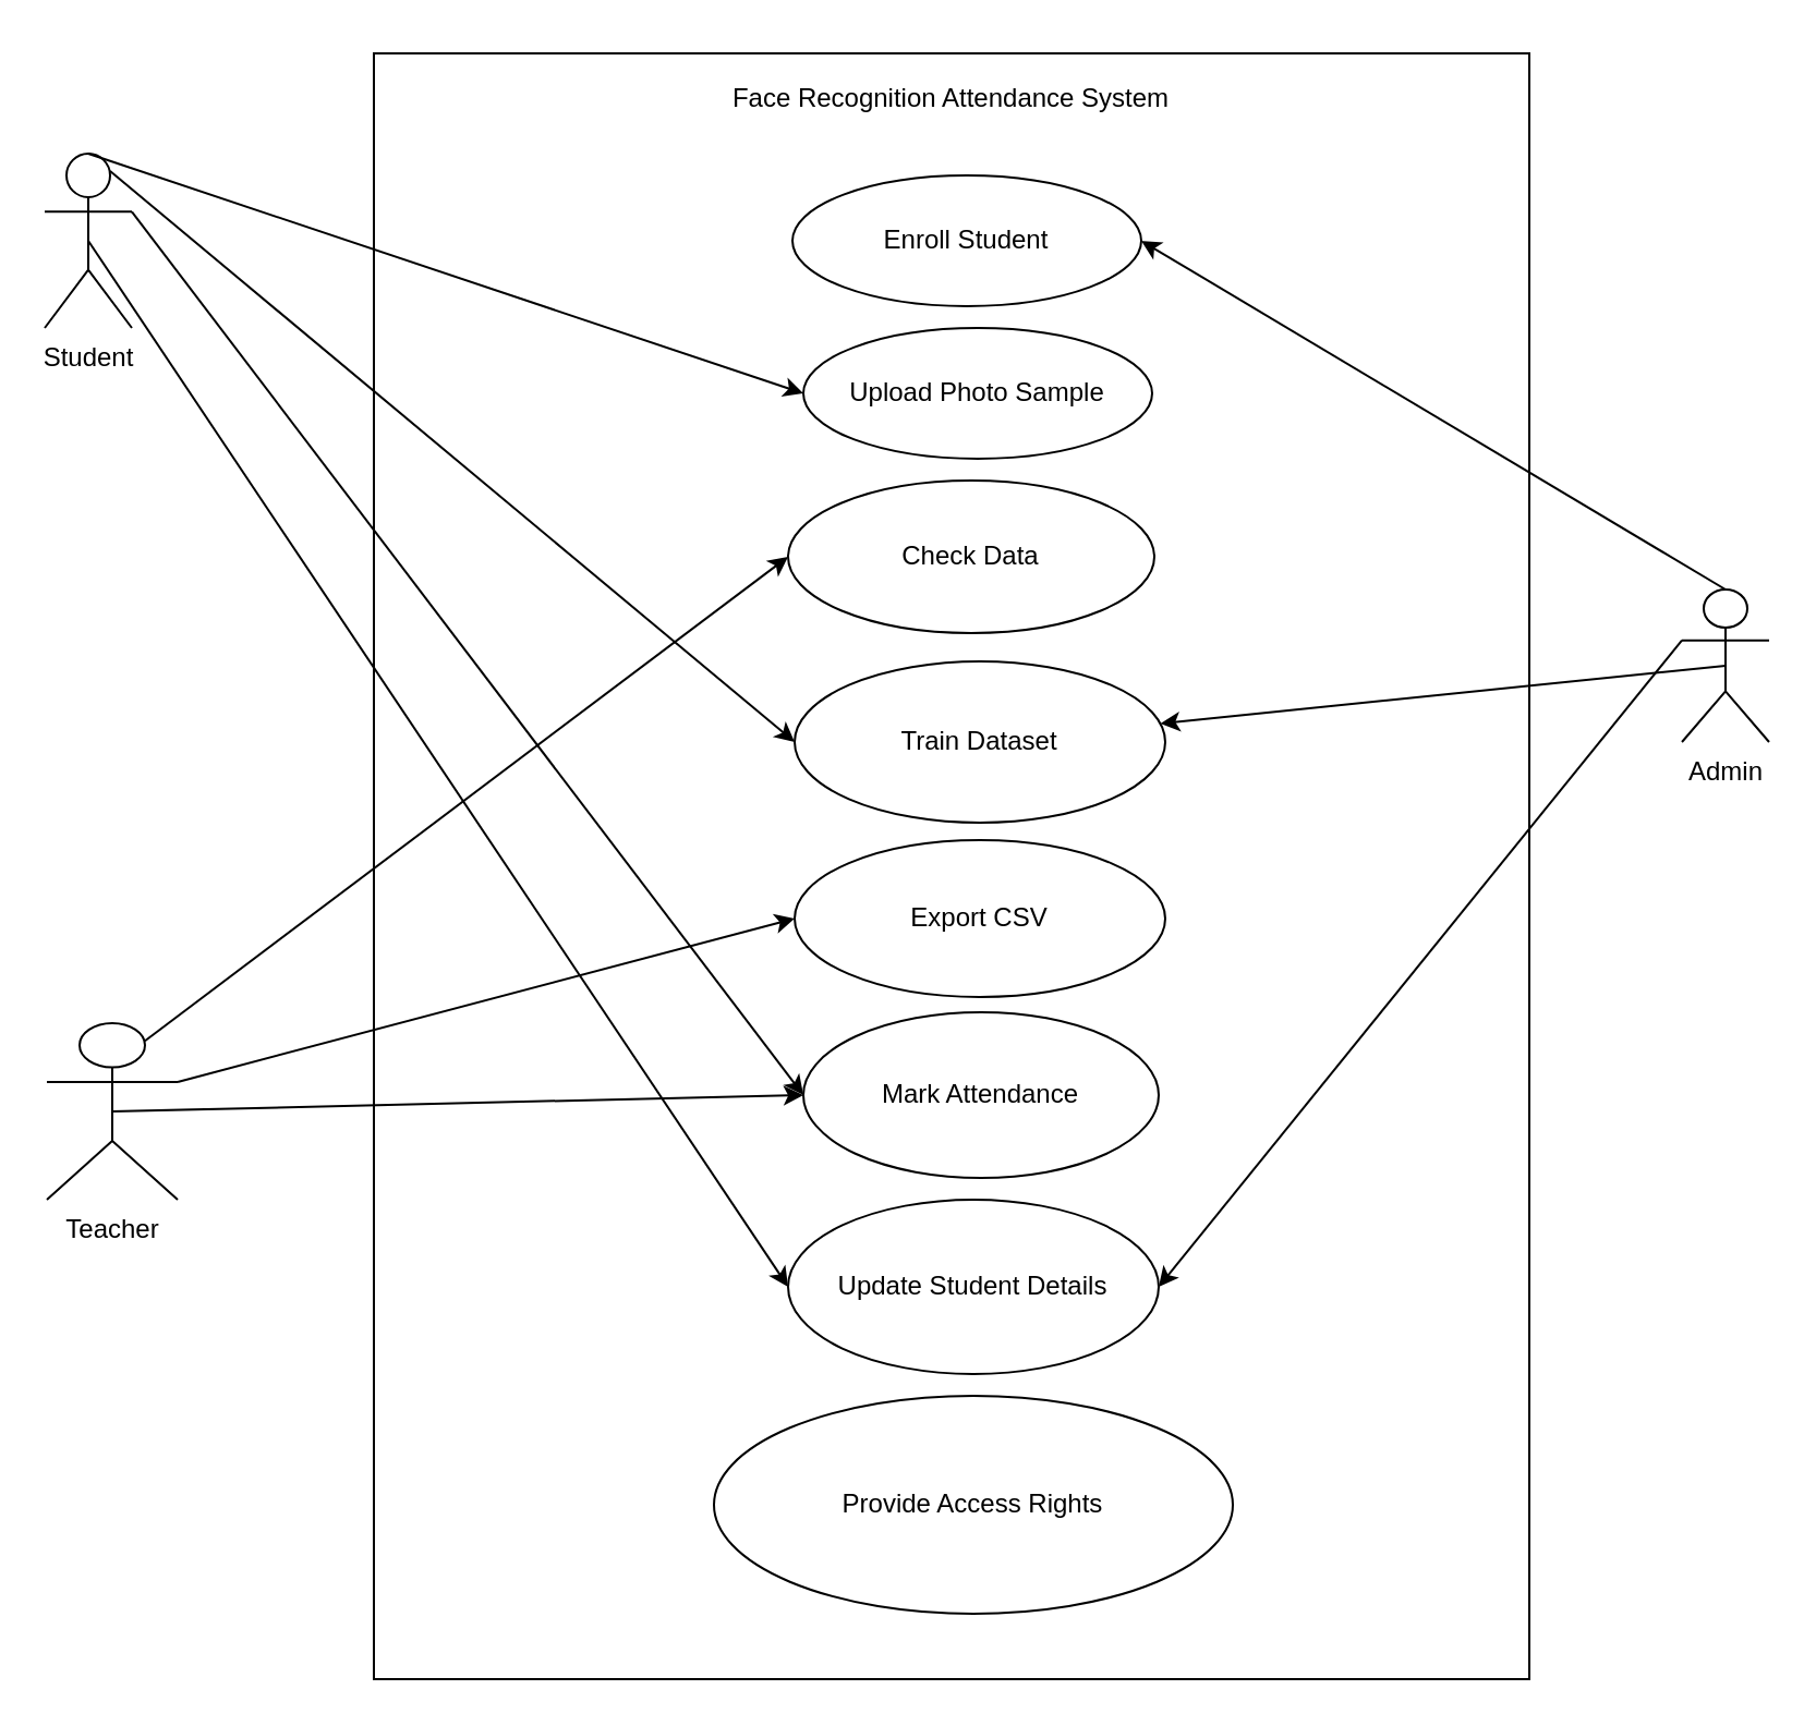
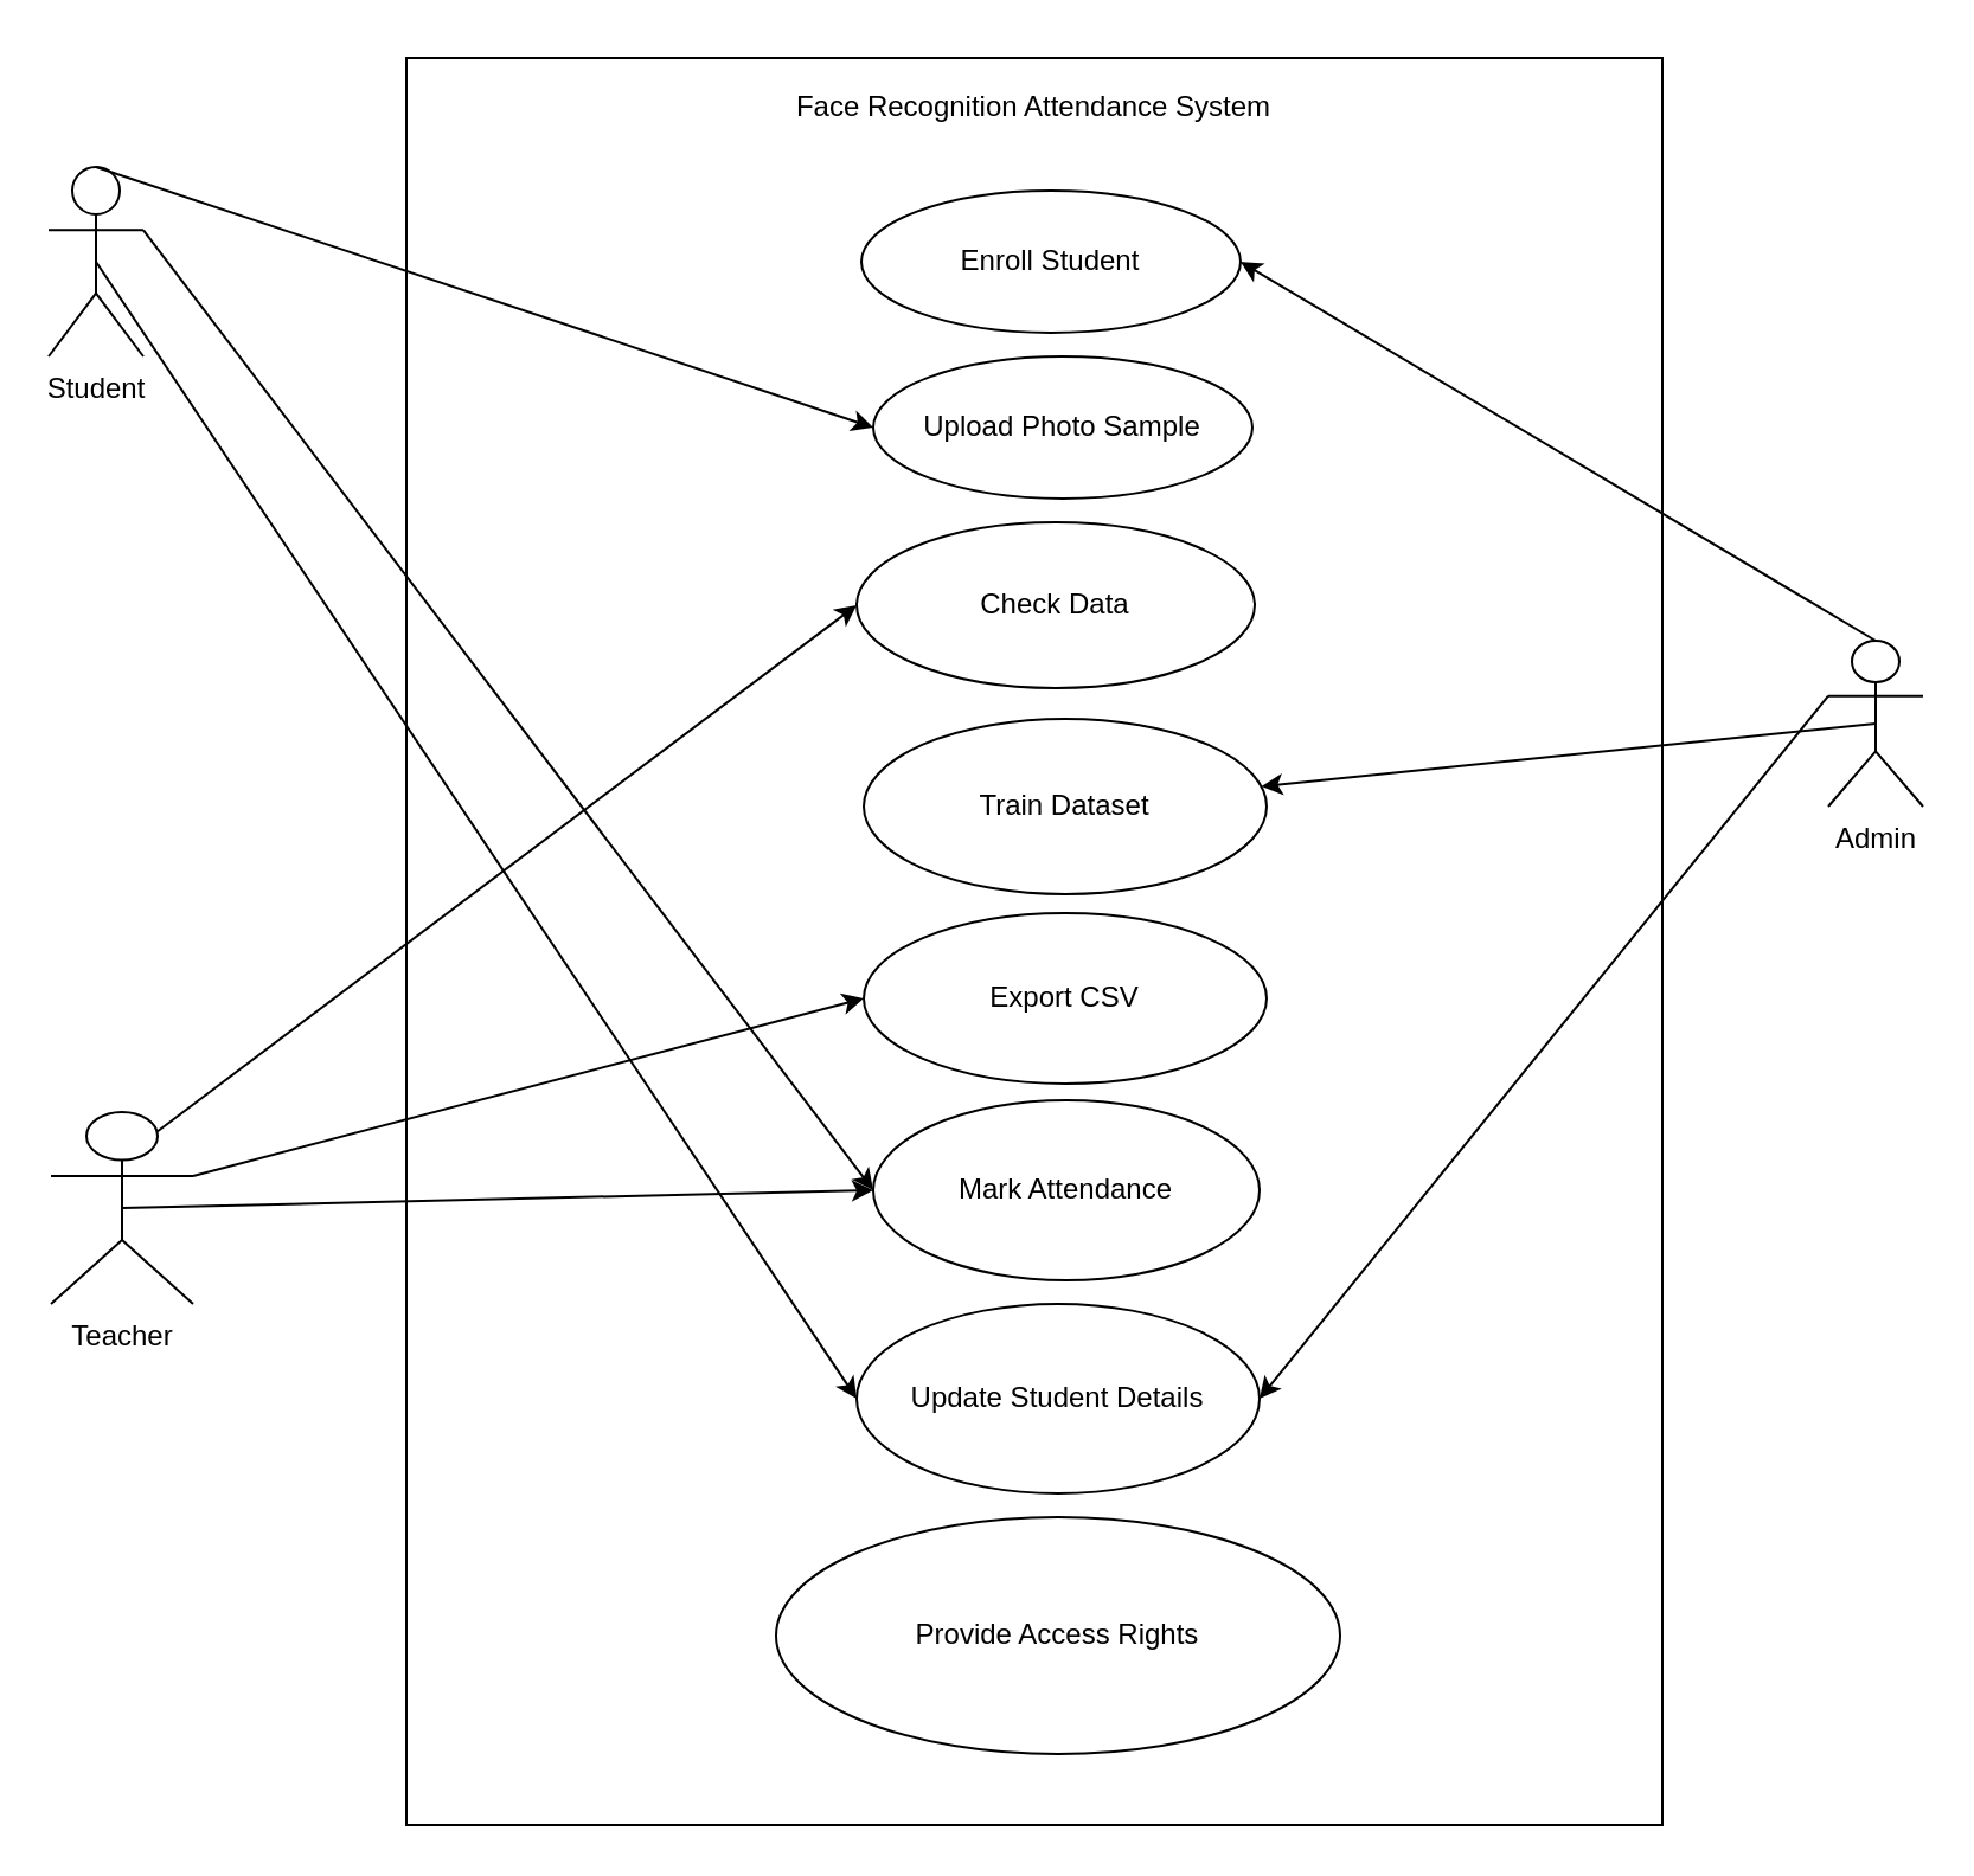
  <mxCell id="0" />
  <mxCell id="1" parent="0" />
  <mxCell id="2" value="" style="rounded=0;whiteSpace=wrap;html=1;" parent="1" vertex="1"><mxGeometry x="171" y="24" width="530" height="746" as="geometry" /></mxCell>
  <mxCell id="3" value="Student" style="shape=umlActor;verticalLabelPosition=bottom;verticalAlign=top;html=1;outlineConnect=0;" parent="1" vertex="1"><mxGeometry x="20" y="70" width="40" height="80" as="geometry" /></mxCell>
  <mxCell id="4" value="Teacher" style="shape=umlActor;verticalLabelPosition=bottom;verticalAlign=top;html=1;outlineConnect=0;" parent="1" vertex="1"><mxGeometry x="21" y="469" width="60" height="81" as="geometry" /></mxCell>
  <mxCell id="5" value="Enroll Student" style="ellipse;whiteSpace=wrap;html=1;" parent="1" vertex="1"><mxGeometry x="363" y="80" width="160" height="60" as="geometry" /></mxCell>
  <mxCell id="6" value="Upload Photo Sample" style="ellipse;whiteSpace=wrap;html=1;" parent="1" vertex="1"><mxGeometry x="368" y="150" width="160" height="60" as="geometry" /></mxCell>
  <mxCell id="7" value="Train Dataset" style="ellipse;whiteSpace=wrap;html=1;" parent="1" vertex="1"><mxGeometry x="364" y="303" width="170" height="74" as="geometry" /></mxCell>
- <mxCell id="8" value="" style="endArrow=classic;html=1;rounded=0;entryX=0;entryY=0.5;entryDx=0;entryDy=0;exitX=0.75;exitY=0.1;exitDx=0;exitDy=0;exitPerimeter=0;" parent="1" source="3" target="7" edge="1"><mxGeometry width="50" height="50" relative="1" as="geometry"><mxPoint x="371" y="380" as="sourcePoint" /><mxPoint x="421" y="330" as="targetPoint" /></mxGeometry></mxCell>
  <mxCell id="9" value="" style="endArrow=classic;html=1;rounded=0;entryX=0;entryY=0.5;entryDx=0;entryDy=0;exitX=0.5;exitY=0;exitDx=0;exitDy=0;exitPerimeter=0;" parent="1" source="3" target="6" edge="1"><mxGeometry width="50" height="50" relative="1" as="geometry"><mxPoint x="371" y="380" as="sourcePoint" /><mxPoint x="421" y="330" as="targetPoint" /></mxGeometry></mxCell>
  <mxCell id="10" value="Mark Attendance" style="ellipse;whiteSpace=wrap;html=1;" parent="1" vertex="1"><mxGeometry x="368" y="464" width="163" height="76" as="geometry" /></mxCell>
  <mxCell id="11" value="" style="endArrow=classic;html=1;rounded=0;entryX=0;entryY=0.5;entryDx=0;entryDy=0;exitX=1;exitY=0.333;exitDx=0;exitDy=0;exitPerimeter=0;" parent="1" source="3" target="10" edge="1"><mxGeometry width="50" height="50" relative="1" as="geometry"><mxPoint x="371" y="380" as="sourcePoint" /><mxPoint x="421" y="330" as="targetPoint" /></mxGeometry></mxCell>
  <mxCell id="12" value="Check Data" style="ellipse;whiteSpace=wrap;html=1;" parent="1" vertex="1"><mxGeometry x="361" y="220" width="168" height="70" as="geometry" /></mxCell>
  <mxCell id="13" value="Export CSV" style="ellipse;whiteSpace=wrap;html=1;" parent="1" vertex="1"><mxGeometry x="364" y="385" width="170" height="72" as="geometry" /></mxCell>
  <mxCell id="14" value="Update Student Details" style="ellipse;whiteSpace=wrap;html=1;" parent="1" vertex="1"><mxGeometry x="361" y="550" width="170" height="80" as="geometry" /></mxCell>
  <mxCell id="15" value="" style="endArrow=classic;html=1;rounded=0;entryX=0;entryY=0.5;entryDx=0;entryDy=0;exitX=0.5;exitY=0.5;exitDx=0;exitDy=0;exitPerimeter=0;" parent="1" source="3" target="14" edge="1"><mxGeometry width="50" height="50" relative="1" as="geometry"><mxPoint x="371" y="380" as="sourcePoint" /><mxPoint x="421" y="330" as="targetPoint" /></mxGeometry></mxCell>
  <mxCell id="16" value="Face Recognition Attendance System" style="text;html=1;strokeColor=none;fillColor=none;align=center;verticalAlign=middle;whiteSpace=wrap;rounded=0;" parent="1" vertex="1"><mxGeometry x="171" y="20" width="530" height="50" as="geometry" /></mxCell>
  <mxCell id="17" value="" style="endArrow=classic;html=1;rounded=0;entryX=0;entryY=0.5;entryDx=0;entryDy=0;exitX=1;exitY=0.333;exitDx=0;exitDy=0;exitPerimeter=0;" parent="1" source="4" target="13" edge="1"><mxGeometry width="50" height="50" relative="1" as="geometry"><mxPoint x="371" y="370" as="sourcePoint" /><mxPoint x="421" y="320" as="targetPoint" /></mxGeometry></mxCell>
  <mxCell id="18" value="" style="endArrow=classic;html=1;rounded=0;entryX=0;entryY=0.5;entryDx=0;entryDy=0;exitX=0.75;exitY=0.1;exitDx=0;exitDy=0;exitPerimeter=0;" parent="1" source="4" target="12" edge="1"><mxGeometry width="50" height="50" relative="1" as="geometry"><mxPoint x="371" y="370" as="sourcePoint" /><mxPoint x="421" y="320" as="targetPoint" /></mxGeometry></mxCell>
  <mxCell id="19" value="" style="endArrow=classic;html=1;rounded=0;entryX=0;entryY=0.5;entryDx=0;entryDy=0;exitX=0.5;exitY=0.5;exitDx=0;exitDy=0;exitPerimeter=0;" parent="1" source="4" target="10" edge="1"><mxGeometry width="50" height="50" relative="1" as="geometry"><mxPoint x="371" y="370" as="sourcePoint" /><mxPoint x="421" y="320" as="targetPoint" /></mxGeometry></mxCell>
  <mxCell id="20" value="Admin" style="shape=umlActor;verticalLabelPosition=bottom;verticalAlign=top;html=1;outlineConnect=0;" parent="1" vertex="1"><mxGeometry x="771" y="270" width="40" height="70" as="geometry" /></mxCell>
  <mxCell id="21" value="" style="endArrow=classic;html=1;rounded=0;entryX=1;entryY=0.5;entryDx=0;entryDy=0;exitX=0.5;exitY=0;exitDx=0;exitDy=0;exitPerimeter=0;" parent="1" source="20" target="5" edge="1"><mxGeometry width="50" height="50" relative="1" as="geometry"><mxPoint x="341" y="450" as="sourcePoint" /><mxPoint x="391" y="400" as="targetPoint" /></mxGeometry></mxCell>
  <mxCell id="22" value="" style="endArrow=classic;html=1;rounded=0;entryX=1;entryY=0.5;entryDx=0;entryDy=0;exitX=0;exitY=0.333;exitDx=0;exitDy=0;exitPerimeter=0;" parent="1" source="20" target="14" edge="1"><mxGeometry width="50" height="50" relative="1" as="geometry"><mxPoint x="341" y="450" as="sourcePoint" /><mxPoint x="391" y="400" as="targetPoint" /></mxGeometry></mxCell>
  <mxCell id="23" value="Provide Access Rights" style="ellipse;whiteSpace=wrap;html=1;" parent="1" vertex="1"><mxGeometry x="327" y="640" width="238" height="100" as="geometry" /></mxCell>
  <mxCell id="24" value="" style="endArrow=classic;html=1;rounded=0;exitX=0.5;exitY=0.5;exitDx=0;exitDy=0;exitPerimeter=0;" parent="1" source="20" target="7" edge="1"><mxGeometry width="50" height="50" relative="1" as="geometry"><mxPoint x="341" y="450" as="sourcePoint" /><mxPoint x="391" y="400" as="targetPoint" /></mxGeometry></mxCell>
